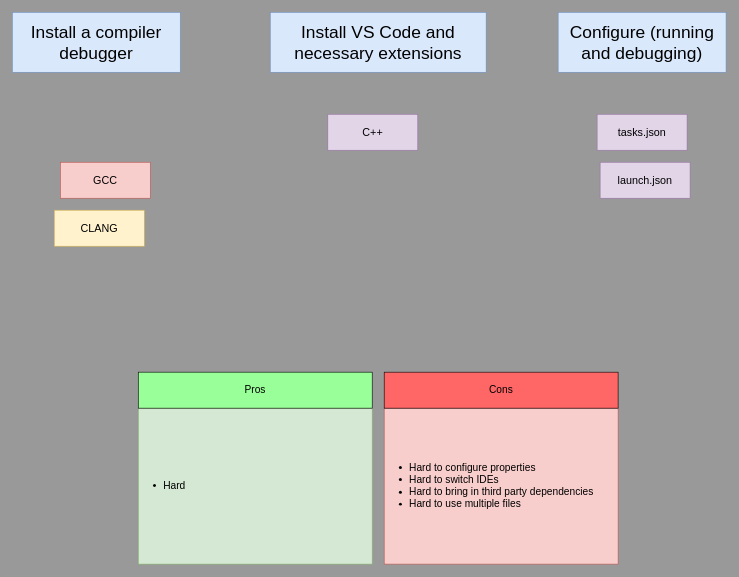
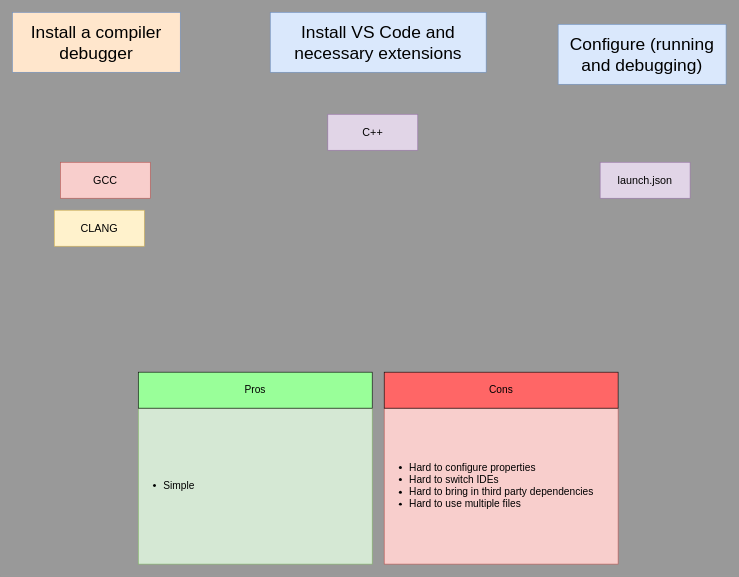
  <mxCell id="0" />
  <mxCell id="1" parent="0" />
- <mxCell id="2" value="&lt;font style=&quot;font-size: 29px;&quot;&gt;Install a compiler debugger&lt;/font&gt;" style="rounded=0;whiteSpace=wrap;html=1;fillColor=#dae8fc;strokeColor=#6c8ebf;" parent="1" vertex="1"><mxGeometry x="20" y="20" width="280" height="100" as="geometry" /></mxCell>
+ <mxCell id="2" value="&lt;font style=&quot;font-size: 29px;&quot;&gt;Install a compiler debugger&lt;/font&gt;" style="rounded=0;whiteSpace=wrap;html=1;fillColor=#ffe6cc;strokeColor=#6c8ebf;" parent="1" vertex="1"><mxGeometry x="20" y="20" width="280" height="100" as="geometry" /></mxCell>
  <mxCell id="3" value="&lt;font style=&quot;font-size: 29px;&quot;&gt;Install VS Code and necessary extensions&lt;/font&gt;" style="rounded=0;whiteSpace=wrap;html=1;fillColor=#dae8fc;strokeColor=#6c8ebf;" parent="1" vertex="1"><mxGeometry x="450" y="20" width="360" height="100" as="geometry" /></mxCell>
- <mxCell id="4" value="&lt;font style=&quot;font-size: 29px;&quot;&gt;Configure (running and debugging)&lt;/font&gt;" style="rounded=0;whiteSpace=wrap;html=1;fillColor=#dae8fc;strokeColor=#6c8ebf;" parent="1" vertex="1"><mxGeometry x="930" y="20" width="280" height="100" as="geometry" /></mxCell>
+ <mxCell id="4" value="&lt;font style=&quot;font-size: 29px;&quot;&gt;Configure (running and debugging)&lt;/font&gt;" style="rounded=0;whiteSpace=wrap;html=1;fillColor=#dae8fc;strokeColor=#6c8ebf;" parent="1" vertex="1"><mxGeometry x="930" y="40" width="280" height="100" as="geometry" /></mxCell>
  <mxCell id="5" value="GCC" style="rounded=0;whiteSpace=wrap;html=1;fontStyle=0;fillColor=#f8cecc;strokeColor=#b85450;fontSize=18;" parent="1" vertex="1"><mxGeometry x="100" y="270" width="150" height="60" as="geometry" /></mxCell>
  <mxCell id="6" value="CLANG" style="rounded=0;whiteSpace=wrap;html=1;fillColor=#fff2cc;strokeColor=#d6b656;fontSize=18;" parent="1" vertex="1"><mxGeometry x="90" y="350" width="150" height="60" as="geometry" /></mxCell>
- <mxCell id="7" value="tasks.json" style="rounded=0;whiteSpace=wrap;html=1;fillColor=#e1d5e7;strokeColor=#9673a6;fontSize=18;" parent="1" vertex="1"><mxGeometry x="995" y="190" width="150" height="60" as="geometry" /></mxCell>
  <mxCell id="8" value="C++" style="rounded=0;whiteSpace=wrap;html=1;fillColor=#e1d5e7;strokeColor=#9673a6;fontSize=18;" parent="1" vertex="1"><mxGeometry x="546" y="190" width="150" height="60" as="geometry" /></mxCell>
  <mxCell id="9" value="launch.json" style="rounded=0;whiteSpace=wrap;html=1;fillColor=#e1d5e7;strokeColor=#9673a6;fontSize=18;" parent="1" vertex="1"><mxGeometry x="1000" y="270" width="150" height="60" as="geometry" /></mxCell>
- <mxCell id="10" value="&lt;ul style=&quot;font-size: 17px;&quot;&gt;&lt;li style=&quot;font-size: 17px;&quot;&gt;Hard&lt;/li&gt;&lt;/ul&gt;" style="rounded=0;whiteSpace=wrap;html=1;align=left;fontSize=17;fillColor=#d5e8d4;strokeColor=#82b366;" parent="1" vertex="1"><mxGeometry x="230" y="680" width="390" height="260" as="geometry" /></mxCell>
+ <mxCell id="10" value="&lt;ul style=&quot;font-size: 17px;&quot;&gt;&lt;li style=&quot;font-size: 17px;&quot;&gt;Simple&lt;/li&gt;&lt;/ul&gt;" style="rounded=0;whiteSpace=wrap;html=1;align=left;fontSize=17;fillColor=#d5e8d4;strokeColor=#82b366;" parent="1" vertex="1"><mxGeometry x="230" y="680" width="390" height="260" as="geometry" /></mxCell>
  <mxCell id="11" value="&lt;ul style=&quot;font-size: 17px;&quot;&gt;&lt;li style=&quot;font-size: 17px;&quot;&gt;Hard to configure properties&lt;/li&gt;&lt;li style=&quot;font-size: 17px;&quot;&gt;Hard to switch IDEs&lt;/li&gt;&lt;li style=&quot;font-size: 17px;&quot;&gt;Hard to bring in third party dependencies&lt;/li&gt;&lt;li style=&quot;font-size: 17px;&quot;&gt;Hard to use multiple files&lt;/li&gt;&lt;/ul&gt;" style="rounded=0;whiteSpace=wrap;html=1;align=left;fontSize=17;fillColor=#f8cecc;strokeColor=#b85450;" parent="1" vertex="1"><mxGeometry x="640" y="680" width="390" height="260" as="geometry" /></mxCell>
  <mxCell id="12" value="Pros" style="rounded=0;whiteSpace=wrap;html=1;fontSize=17;fillColor=#99FF99;" parent="1" vertex="1"><mxGeometry x="230" y="620" width="390" height="60" as="geometry" /></mxCell>
  <mxCell id="13" value="Cons" style="rounded=0;whiteSpace=wrap;html=1;fontSize=17;fillColor=#FF6666;" parent="1" vertex="1"><mxGeometry x="640" y="620" width="390" height="60" as="geometry" /></mxCell>
